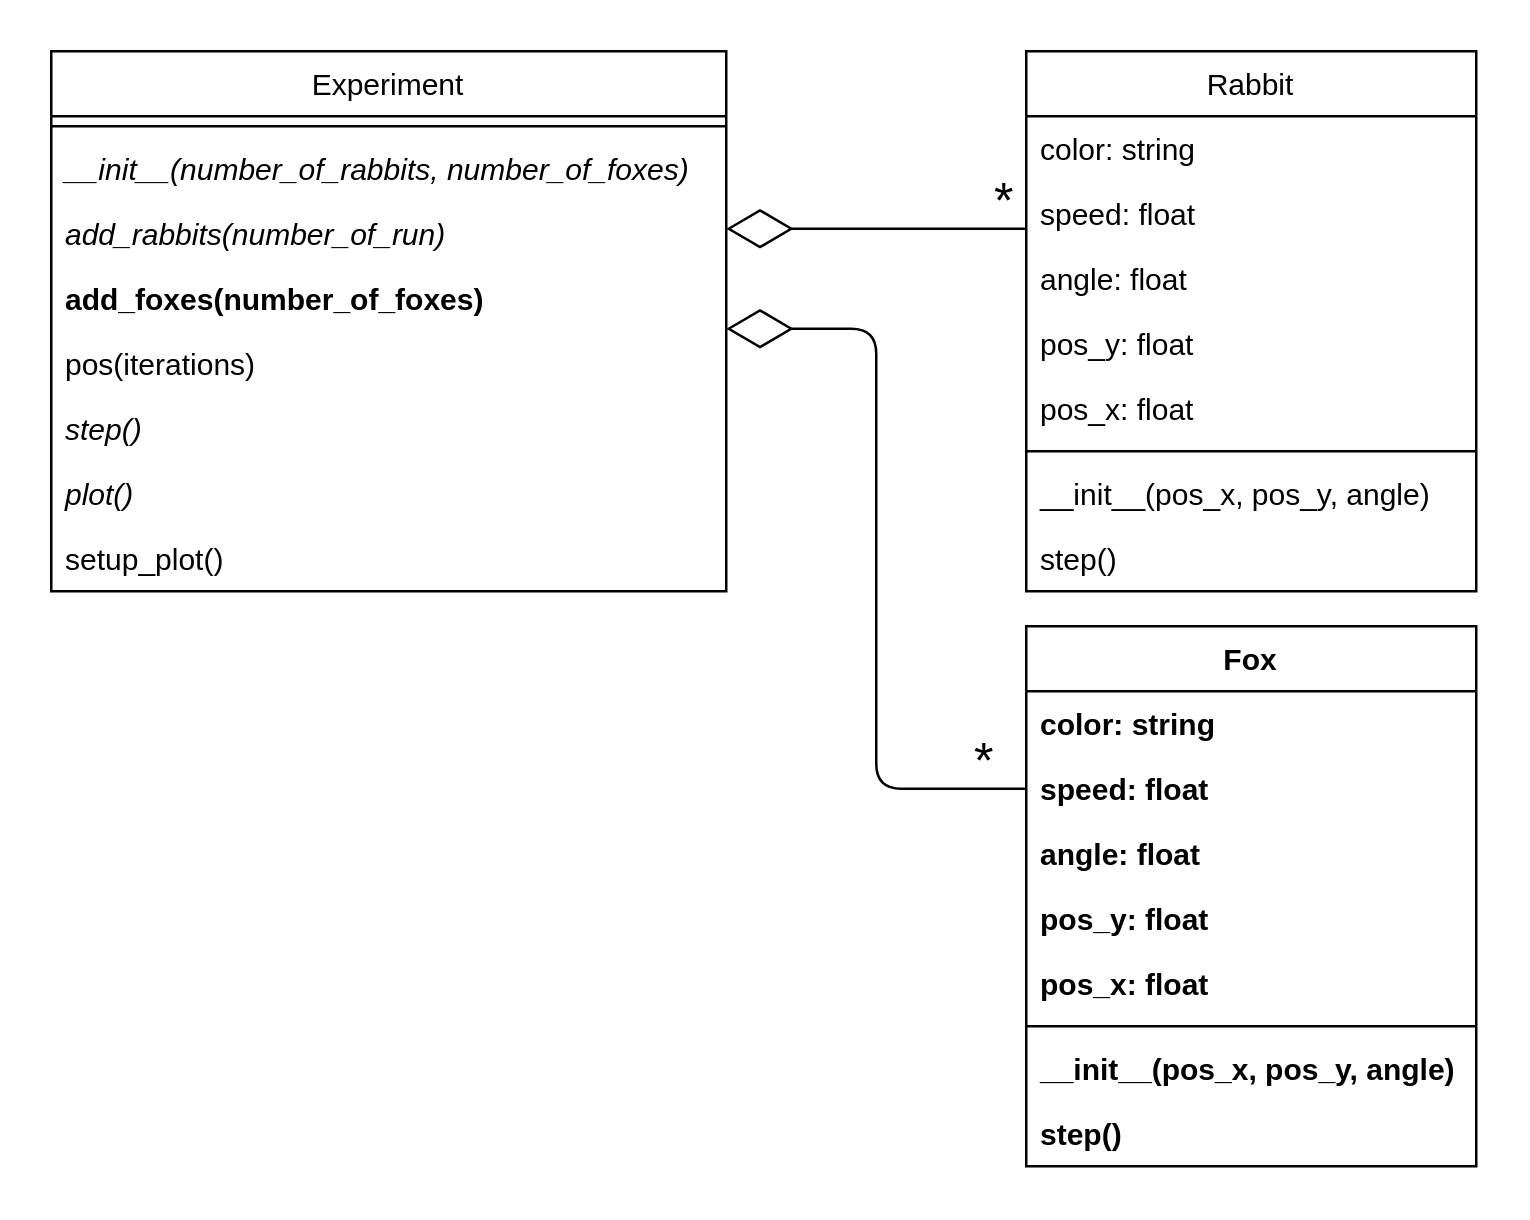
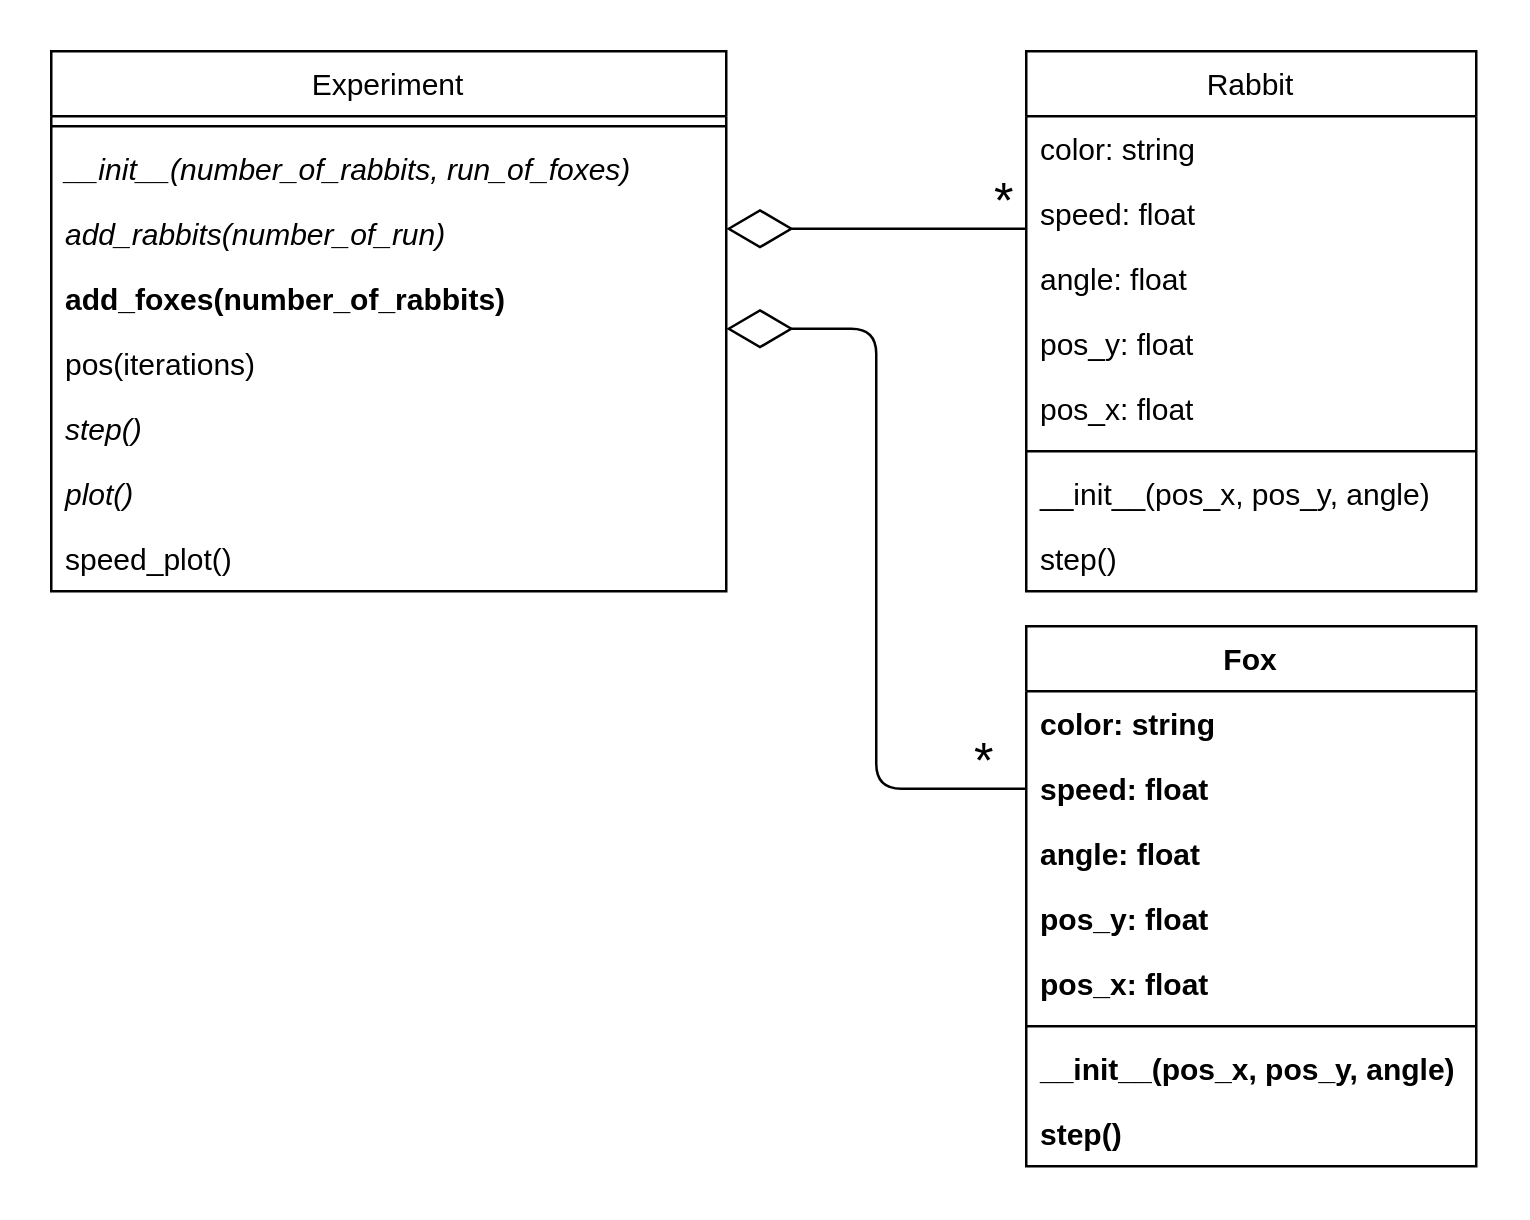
  <mxCell id="0" />
  <mxCell id="1" parent="0" />
  <mxCell id="2" value="Experiment" style="swimlane;fontStyle=0;align=center;verticalAlign=top;childLayout=stackLayout;horizontal=1;startSize=26;horizontalStack=0;resizeParent=1;resizeLast=0;collapsible=1;marginBottom=0;rounded=0;shadow=0;strokeWidth=1;" parent="1" vertex="1"><mxGeometry x="20" y="20" width="270" height="216" as="geometry"><mxRectangle x="230" y="140" width="160" height="26" as="alternateBounds" /></mxGeometry></mxCell>
  <mxCell id="3" value="" style="line;html=1;strokeWidth=1;align=left;verticalAlign=middle;spacingTop=-1;spacingLeft=3;spacingRight=3;rotatable=0;labelPosition=right;points=[];portConstraint=eastwest;" parent="2" vertex="1"><mxGeometry y="26" width="270" height="8" as="geometry" /></mxCell>
- <mxCell id="4" value="__init__(number_of_rabbits, number_of_foxes)" style="text;align=left;verticalAlign=top;spacingLeft=4;spacingRight=4;overflow=hidden;rotatable=0;points=[[0,0.5],[1,0.5]];portConstraint=eastwest;fontStyle=2" parent="2" vertex="1"><mxGeometry y="34" width="270" height="26" as="geometry" /></mxCell>
+ <mxCell id="4" value="__init__(number_of_rabbits, run_of_foxes)" style="text;align=left;verticalAlign=top;spacingLeft=4;spacingRight=4;overflow=hidden;rotatable=0;points=[[0,0.5],[1,0.5]];portConstraint=eastwest;fontStyle=2" parent="2" vertex="1"><mxGeometry y="34" width="270" height="26" as="geometry" /></mxCell>
  <mxCell id="5" value="add_rabbits(number_of_run)" style="text;align=left;verticalAlign=top;spacingLeft=4;spacingRight=4;overflow=hidden;rotatable=0;points=[[0,0.5],[1,0.5]];portConstraint=eastwest;fontStyle=2" vertex="1" parent="2"><mxGeometry y="60" width="270" height="26" as="geometry" /></mxCell>
- <mxCell id="6" value="add_foxes(number_of_foxes)" style="text;align=left;verticalAlign=top;spacingLeft=4;spacingRight=4;overflow=hidden;rotatable=0;points=[[0,0.5],[1,0.5]];portConstraint=eastwest;fontStyle=1" vertex="1" parent="2"><mxGeometry y="86" width="270" height="26" as="geometry" /></mxCell>
+ <mxCell id="6" value="add_foxes(number_of_rabbits)" style="text;align=left;verticalAlign=top;spacingLeft=4;spacingRight=4;overflow=hidden;rotatable=0;points=[[0,0.5],[1,0.5]];portConstraint=eastwest;fontStyle=1" vertex="1" parent="2"><mxGeometry y="86" width="270" height="26" as="geometry" /></mxCell>
  <mxCell id="7" value="pos(iterations)" style="text;align=left;verticalAlign=top;spacingLeft=4;spacingRight=4;overflow=hidden;rotatable=0;points=[[0,0.5],[1,0.5]];portConstraint=eastwest;" vertex="1" parent="2"><mxGeometry y="112" width="270" height="26" as="geometry" /></mxCell>
  <mxCell id="8" value="step()" style="text;align=left;verticalAlign=top;spacingLeft=4;spacingRight=4;overflow=hidden;rotatable=0;points=[[0,0.5],[1,0.5]];portConstraint=eastwest;fontStyle=2" vertex="1" parent="2"><mxGeometry y="138" width="270" height="26" as="geometry" /></mxCell>
  <mxCell id="9" value="plot()" style="text;align=left;verticalAlign=top;spacingLeft=4;spacingRight=4;overflow=hidden;rotatable=0;points=[[0,0.5],[1,0.5]];portConstraint=eastwest;fontStyle=2" vertex="1" parent="2"><mxGeometry y="164" width="270" height="26" as="geometry" /></mxCell>
- <mxCell id="10" value="setup_plot()" style="text;align=left;verticalAlign=top;spacingLeft=4;spacingRight=4;overflow=hidden;rotatable=0;points=[[0,0.5],[1,0.5]];portConstraint=eastwest;" vertex="1" parent="2"><mxGeometry y="190" width="270" height="26" as="geometry" /></mxCell>
+ <mxCell id="10" value="speed_plot()" style="text;align=left;verticalAlign=top;spacingLeft=4;spacingRight=4;overflow=hidden;rotatable=0;points=[[0,0.5],[1,0.5]];portConstraint=eastwest;" vertex="1" parent="2"><mxGeometry y="190" width="270" height="26" as="geometry" /></mxCell>
  <mxCell id="11" value="Fox" style="swimlane;fontStyle=1;align=center;verticalAlign=top;childLayout=stackLayout;horizontal=1;startSize=26;horizontalStack=0;resizeParent=1;resizeLast=0;collapsible=1;marginBottom=0;rounded=0;shadow=0;strokeWidth=1;" parent="1" vertex="1"><mxGeometry x="410" y="250" width="180" height="216" as="geometry"><mxRectangle x="350" y="130" width="160" height="26" as="alternateBounds" /></mxGeometry></mxCell>
  <mxCell id="12" value="color: string" style="text;align=left;verticalAlign=top;spacingLeft=4;spacingRight=4;overflow=hidden;rotatable=0;points=[[0,0.5],[1,0.5]];portConstraint=eastwest;rounded=0;shadow=0;html=0;fontStyle=1" vertex="1" parent="11"><mxGeometry y="26" width="180" height="26" as="geometry" /></mxCell>
  <mxCell id="13" value="speed: float" style="text;align=left;verticalAlign=top;spacingLeft=4;spacingRight=4;overflow=hidden;rotatable=0;points=[[0,0.5],[1,0.5]];portConstraint=eastwest;rounded=0;shadow=0;html=0;fontStyle=1" vertex="1" parent="11"><mxGeometry y="52" width="180" height="26" as="geometry" /></mxCell>
  <mxCell id="14" value="angle: float" style="text;align=left;verticalAlign=top;spacingLeft=4;spacingRight=4;overflow=hidden;rotatable=0;points=[[0,0.5],[1,0.5]];portConstraint=eastwest;rounded=0;shadow=0;html=0;fontStyle=1" vertex="1" parent="11"><mxGeometry y="78" width="180" height="26" as="geometry" /></mxCell>
  <mxCell id="15" value="pos_y: float" style="text;align=left;verticalAlign=top;spacingLeft=4;spacingRight=4;overflow=hidden;rotatable=0;points=[[0,0.5],[1,0.5]];portConstraint=eastwest;rounded=0;shadow=0;html=0;fontStyle=1" vertex="1" parent="11"><mxGeometry y="104" width="180" height="26" as="geometry" /></mxCell>
  <mxCell id="16" value="pos_x: float" style="text;align=left;verticalAlign=top;spacingLeft=4;spacingRight=4;overflow=hidden;rotatable=0;points=[[0,0.5],[1,0.5]];portConstraint=eastwest;fontStyle=1" vertex="1" parent="11"><mxGeometry y="130" width="180" height="26" as="geometry" /></mxCell>
  <mxCell id="17" value="" style="line;html=1;strokeWidth=1;align=left;verticalAlign=middle;spacingTop=-1;spacingLeft=3;spacingRight=3;rotatable=0;labelPosition=right;points=[];portConstraint=eastwest;" parent="11" vertex="1"><mxGeometry y="156" width="180" height="8" as="geometry" /></mxCell>
  <mxCell id="18" value="__init__(pos_x, pos_y, angle)" style="text;align=left;verticalAlign=top;spacingLeft=4;spacingRight=4;overflow=hidden;rotatable=0;points=[[0,0.5],[1,0.5]];portConstraint=eastwest;fontStyle=1" parent="11" vertex="1"><mxGeometry y="164" width="180" height="26" as="geometry" /></mxCell>
  <mxCell id="19" value="step()" style="text;align=left;verticalAlign=top;spacingLeft=4;spacingRight=4;overflow=hidden;rotatable=0;points=[[0,0.5],[1,0.5]];portConstraint=eastwest;fontStyle=1" parent="11" vertex="1"><mxGeometry y="190" width="180" height="26" as="geometry" /></mxCell>
  <mxCell id="20" value="" style="endArrow=diamondThin;endFill=0;endSize=24;html=1;exitX=0;exitY=0.5;exitDx=0;exitDy=0;edgeStyle=orthogonalEdgeStyle;" edge="1" parent="1" source="13"><mxGeometry width="160" relative="1" as="geometry"><mxPoint x="410" y="249" as="sourcePoint" /><mxPoint x="290" y="131" as="targetPoint" /><Array as="points"><mxPoint x="350" y="315" /><mxPoint x="350" y="131" /></Array></mxGeometry></mxCell>
  <mxCell id="21" value="*" style="edgeLabel;html=1;align=center;verticalAlign=middle;resizable=0;points=[];fontSize=20;labelBackgroundColor=none;" vertex="1" connectable="0" parent="20"><mxGeometry x="-0.62" y="-2" relative="1" as="geometry"><mxPoint x="40.59" y="-11" as="offset" /></mxGeometry></mxCell>
  <mxCell id="22" value="Rabbit" style="swimlane;fontStyle=0;align=center;verticalAlign=top;childLayout=stackLayout;horizontal=1;startSize=26;horizontalStack=0;resizeParent=1;resizeLast=0;collapsible=1;marginBottom=0;rounded=0;shadow=0;strokeWidth=1;" vertex="1" parent="1"><mxGeometry x="410" y="20" width="180" height="216" as="geometry"><mxRectangle x="350" y="130" width="160" height="26" as="alternateBounds" /></mxGeometry></mxCell>
  <mxCell id="23" value="color: string" style="text;align=left;verticalAlign=top;spacingLeft=4;spacingRight=4;overflow=hidden;rotatable=0;points=[[0,0.5],[1,0.5]];portConstraint=eastwest;rounded=0;shadow=0;html=0;fontStyle=0" vertex="1" parent="22"><mxGeometry y="26" width="180" height="26" as="geometry" /></mxCell>
  <mxCell id="24" value="speed: float" style="text;align=left;verticalAlign=top;spacingLeft=4;spacingRight=4;overflow=hidden;rotatable=0;points=[[0,0.5],[1,0.5]];portConstraint=eastwest;rounded=0;shadow=0;html=0;fontStyle=0" vertex="1" parent="22"><mxGeometry y="52" width="180" height="26" as="geometry" /></mxCell>
  <mxCell id="25" value="angle: float" style="text;align=left;verticalAlign=top;spacingLeft=4;spacingRight=4;overflow=hidden;rotatable=0;points=[[0,0.5],[1,0.5]];portConstraint=eastwest;rounded=0;shadow=0;html=0;fontStyle=0" vertex="1" parent="22"><mxGeometry y="78" width="180" height="26" as="geometry" /></mxCell>
  <mxCell id="26" value="pos_y: float" style="text;align=left;verticalAlign=top;spacingLeft=4;spacingRight=4;overflow=hidden;rotatable=0;points=[[0,0.5],[1,0.5]];portConstraint=eastwest;rounded=0;shadow=0;html=0;fontStyle=0" vertex="1" parent="22"><mxGeometry y="104" width="180" height="26" as="geometry" /></mxCell>
  <mxCell id="27" value="pos_x: float" style="text;align=left;verticalAlign=top;spacingLeft=4;spacingRight=4;overflow=hidden;rotatable=0;points=[[0,0.5],[1,0.5]];portConstraint=eastwest;fontStyle=0" vertex="1" parent="22"><mxGeometry y="130" width="180" height="26" as="geometry" /></mxCell>
  <mxCell id="28" value="" style="line;html=1;strokeWidth=1;align=left;verticalAlign=middle;spacingTop=-1;spacingLeft=3;spacingRight=3;rotatable=0;labelPosition=right;points=[];portConstraint=eastwest;" vertex="1" parent="22"><mxGeometry y="156" width="180" height="8" as="geometry" /></mxCell>
  <mxCell id="29" value="__init__(pos_x, pos_y, angle)" style="text;align=left;verticalAlign=top;spacingLeft=4;spacingRight=4;overflow=hidden;rotatable=0;points=[[0,0.5],[1,0.5]];portConstraint=eastwest;fontStyle=0" vertex="1" parent="22"><mxGeometry y="164" width="180" height="26" as="geometry" /></mxCell>
  <mxCell id="30" value="step()" style="text;align=left;verticalAlign=top;spacingLeft=4;spacingRight=4;overflow=hidden;rotatable=0;points=[[0,0.5],[1,0.5]];portConstraint=eastwest;fontStyle=0" vertex="1" parent="22"><mxGeometry y="190" width="180" height="26" as="geometry" /></mxCell>
  <mxCell id="31" value="" style="endArrow=diamondThin;endFill=0;endSize=24;html=1;" edge="1" parent="1"><mxGeometry width="160" relative="1" as="geometry"><mxPoint x="410" y="91" as="sourcePoint" /><mxPoint x="290" y="91" as="targetPoint" /></mxGeometry></mxCell>
  <mxCell id="32" value="*" style="edgeLabel;html=1;align=center;verticalAlign=middle;resizable=0;points=[];fontSize=20;labelBackgroundColor=none;" vertex="1" connectable="0" parent="31"><mxGeometry x="-0.62" y="-2" relative="1" as="geometry"><mxPoint x="13.0" y="-11.0" as="offset" /></mxGeometry></mxCell>
